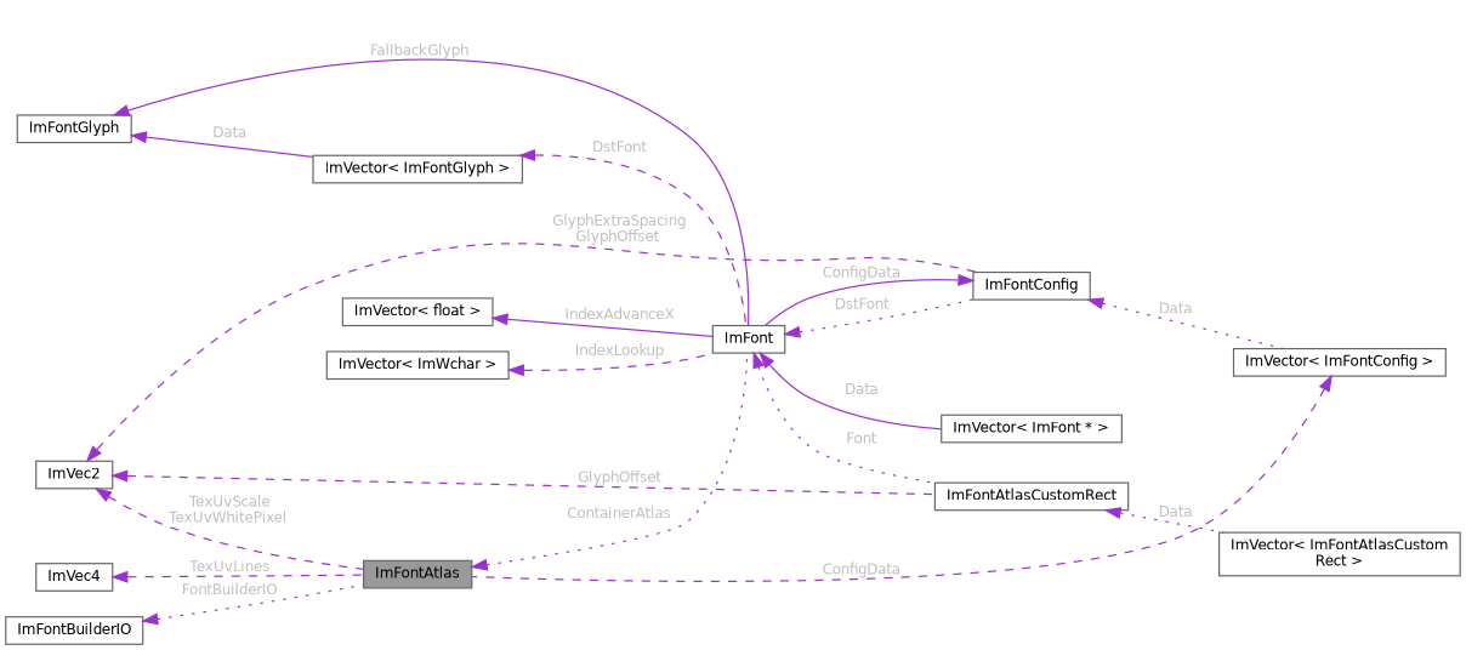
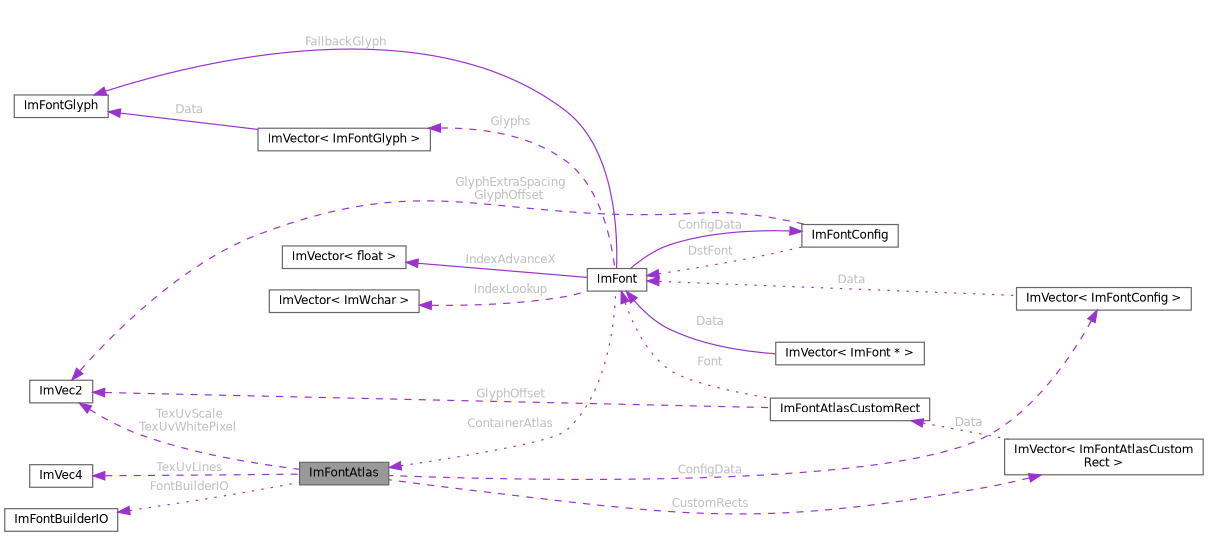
  digraph {
    rankdir=LR
    node [color=gray40 fillcolor=white fontname=Helvetica fontsize=10 shape=box style=filled]
    edge [color=darkorchid3 dir=back fontcolor=grey fontname=Helvetica fontsize=10 labelfontname=Helvetica labelfontsize=10 style=dashed]
    n1 [fillcolor=grey60 fontcolor=black height=0.2 label=ImFontAtlas width=0.4]
    n2 [height=0.2 label=ImFont width=0.4]
    n3 [height=0.2 label=ImFontConfig width=0.4]
    n4 [height=0.2 label=ImFontAtlasCustomRect width=0.4]
    n5 [height=0.2 label="ImVector\< ImFont * \>" width=0.4]
    n6 [height=0.2 label=ImVec2 width=0.4]
    n7 [height=0.2 label="ImVector\< ImFontConfig \>" width=0.4]
    n8 [height=0.2 label="ImVector\< ImFontAtlasCustom\lRect \>" width=0.4]
    n9 [height=0.2 label="ImVector\< float \>" width=0.4]
    n10 [height=0.2 label="ImVector\< ImWchar \>" width=0.4]
    n11 [height=0.2 label="ImVector\< ImFontGlyph \>" width=0.4]
    n12 [height=0.2 label=ImFontGlyph width=0.4]
    n13 [height=0.2 label=ImVec4 width=0.4]
    n14 [height=0.2 label=ImFontBuilderIO width=0.4]
    n1 -> n2 [label=" ContainerAtlas" style=dotted]
    n2 -> n3 [label=" DstFont" style=dotted]
    n2 -> n4 [label=" Font" style=dotted]
    n2 -> n5 [label=" Data" style=solid]
    n3 -> n2 [label=" ConfigData" style=solid]
-   n3 -> n7 [label=" Data" style=dotted]
+   n2 -> n7 [label=" Data" style=dotted]
    n4 -> n8 [label=" Data" style=dotted]
    n6 -> n1 [label=" TexUvScale\nTexUvWhitePixel"]
    n6 -> n3 [label=" GlyphExtraSpacing\nGlyphOffset"]
    n6 -> n4 [label=" GlyphOffset"]
    n7 -> n1 [label=" ConfigData"]
+   n8 -> n1 [label=" CustomRects"]
    n9 -> n2 [label=" IndexAdvanceX" style=solid]
    n10 -> n2 [label=" IndexLookup"]
-   n11 -> n2 [label=" DstFont"]
+   n11 -> n2 [label=" Glyphs"]
    n12 -> n2 [label=" FallbackGlyph" style=solid]
    n12 -> n11 [label=" Data" style=solid]
    n13 -> n1 [label=" TexUvLines"]
    n14 -> n1 [label=" FontBuilderIO" style=dotted]
  }
